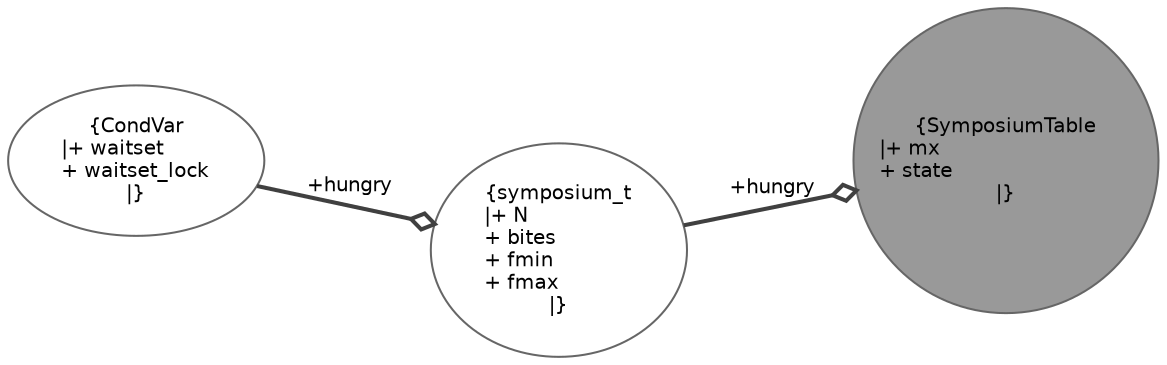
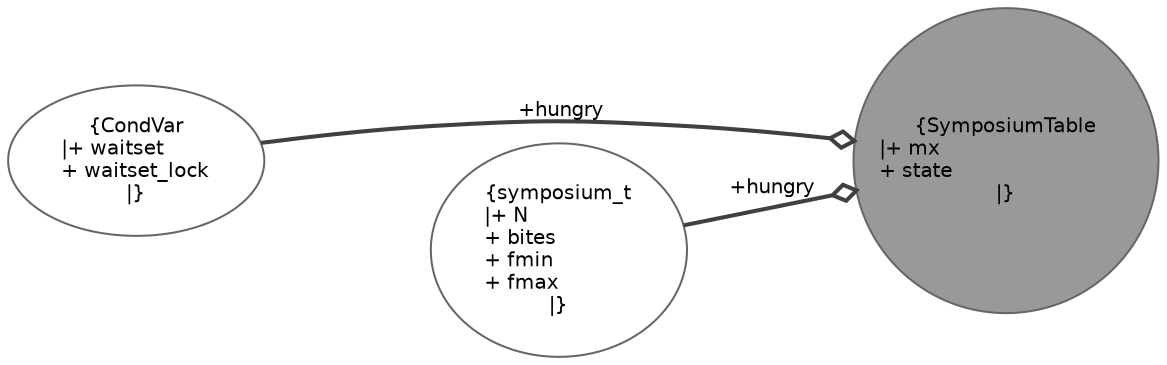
  digraph {
    rankdir=LR
    node [color=gray40 fillcolor=white fontname=Helvetica fontsize=10 shape=ellipse style=filled]
    edge [arrowhead=odiamond color=grey25 fontname=Helvetica fontsize=10 labelfontname=Helvetica labelfontsize=10 style=bold]
    n1 [fillcolor=grey60 fontcolor=black height=0.2 label="{SymposiumTable\n|+ mx\l+ state\l|}" shape=circle width=0.4]
    n2 [height=0.2 label="{symposium_t\n|+ N\l+ bites\l+ fmin\l+ fmax\l|}" width=0.4]
    n3 [height=0.2 label="{CondVar\n|+ waitset\l+ waitset_lock\l|}" width=0.4]
    n2 -> n1 [label=" +hungry"]
-   n3 -> n2 [label=" +hungry"]
+   n3 -> n1 [label=" +hungry"]
  }
